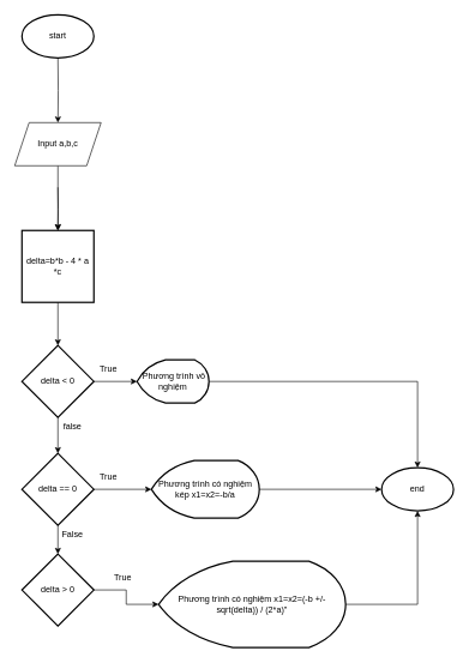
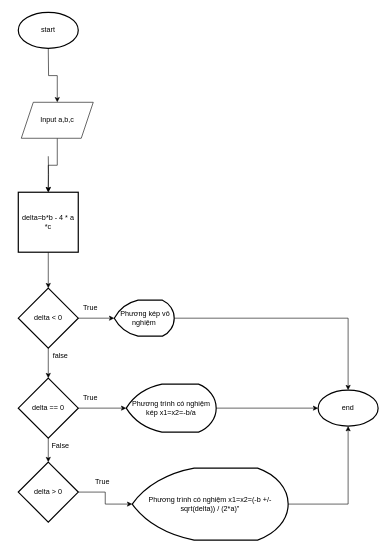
  <mxCell id="0" />
  <mxCell id="1" parent="0" />
  <mxCell id="2" style="edgeStyle=orthogonalEdgeStyle;rounded=0;orthogonalLoop=1;jettySize=auto;html=1;entryX=0.5;entryY=0;entryDx=0;entryDy=0;" parent="1" target="26" edge="1"><mxGeometry relative="1" as="geometry"><mxPoint x="80" y="160" as="targetPoint" /><mxPoint x="80" y="80" as="sourcePoint" /></mxGeometry></mxCell>
  <mxCell id="3" style="edgeStyle=orthogonalEdgeStyle;rounded=0;orthogonalLoop=1;jettySize=auto;html=1;" parent="1" target="5" edge="1"><mxGeometry relative="1" as="geometry"><mxPoint x="80" y="320" as="targetPoint" /><mxPoint x="80" y="260" as="sourcePoint" /></mxGeometry></mxCell>
  <mxCell id="4" style="edgeStyle=orthogonalEdgeStyle;rounded=0;orthogonalLoop=1;jettySize=auto;html=1;" parent="1" source="5" target="8" edge="1"><mxGeometry relative="1" as="geometry"><mxPoint x="80" y="480" as="targetPoint" /></mxGeometry></mxCell>
  <mxCell id="5" value="delta=b*b - 4 * a *c" style="whiteSpace=wrap;html=1;absoluteArcSize=1;arcSize=14;strokeWidth=2;rounded=0;" parent="1" vertex="1"><mxGeometry x="30" y="320" width="100" height="100" as="geometry" /></mxCell>
  <mxCell id="6" style="edgeStyle=orthogonalEdgeStyle;rounded=0;orthogonalLoop=1;jettySize=auto;html=1;" parent="1" source="8" target="10" edge="1"><mxGeometry relative="1" as="geometry"><mxPoint x="220" y="530" as="targetPoint" /></mxGeometry></mxCell>
  <mxCell id="7" style="edgeStyle=orthogonalEdgeStyle;rounded=0;orthogonalLoop=1;jettySize=auto;html=1;" parent="1" source="8" target="14" edge="1"><mxGeometry relative="1" as="geometry"><mxPoint x="80" y="640" as="targetPoint" /></mxGeometry></mxCell>
  <mxCell id="8" value="delta &amp;lt; 0" style="strokeWidth=2;html=1;shape=mxgraph.flowchart.decision;whiteSpace=wrap;" parent="1" vertex="1"><mxGeometry x="30" y="480" width="100" height="100" as="geometry" /></mxCell>
  <mxCell id="9" style="edgeStyle=orthogonalEdgeStyle;rounded=0;orthogonalLoop=1;jettySize=auto;html=1;entryX=0.5;entryY=0;entryDx=0;entryDy=0;entryPerimeter=0;" parent="1" source="10" target="28" edge="1"><mxGeometry relative="1" as="geometry"><mxPoint x="560" y="630" as="targetPoint" /></mxGeometry></mxCell>
- <mxCell id="10" value="&amp;nbsp;Phương trình vô nghiệm" style="strokeWidth=2;html=1;shape=mxgraph.flowchart.display;whiteSpace=wrap;" parent="1" vertex="1"><mxGeometry x="190" y="500" width="100" height="60" as="geometry" /></mxCell>
+ <mxCell id="10" value="&amp;nbsp;Phương kép vô nghiệm" style="strokeWidth=2;html=1;shape=mxgraph.flowchart.display;whiteSpace=wrap;" parent="1" vertex="1"><mxGeometry x="190" y="500" width="100" height="60" as="geometry" /></mxCell>
  <mxCell id="11" value="True" style="text;html=1;align=center;verticalAlign=middle;resizable=0;points=[];autosize=1;strokeColor=none;fillColor=none;" parent="1" vertex="1"><mxGeometry x="125" y="498" width="50" height="30" as="geometry" /></mxCell>
  <mxCell id="12" style="edgeStyle=orthogonalEdgeStyle;rounded=0;orthogonalLoop=1;jettySize=auto;html=1;" parent="1" source="14" target="16" edge="1"><mxGeometry relative="1" as="geometry"><mxPoint x="180" y="680" as="targetPoint" /></mxGeometry></mxCell>
  <mxCell id="13" style="edgeStyle=orthogonalEdgeStyle;rounded=0;orthogonalLoop=1;jettySize=auto;html=1;" parent="1" source="14" target="19" edge="1"><mxGeometry relative="1" as="geometry"><mxPoint x="80" y="800" as="targetPoint" /></mxGeometry></mxCell>
  <mxCell id="14" value="delta == 0" style="strokeWidth=2;html=1;shape=mxgraph.flowchart.decision;whiteSpace=wrap;" parent="1" vertex="1"><mxGeometry x="30" y="630" width="100" height="100" as="geometry" /></mxCell>
  <mxCell id="15" value="false" style="text;html=1;align=center;verticalAlign=middle;resizable=0;points=[];autosize=1;strokeColor=none;fillColor=none;" parent="1" vertex="1"><mxGeometry x="75" y="578" width="50" height="30" as="geometry" /></mxCell>
  <mxCell id="16" value="Phương trình có nghiệm kép x1=x2=-b/a" style="strokeWidth=2;html=1;shape=mxgraph.flowchart.display;whiteSpace=wrap;" parent="1" vertex="1"><mxGeometry x="210" y="640" width="150" height="80" as="geometry" /></mxCell>
  <mxCell id="17" value="True" style="text;html=1;align=center;verticalAlign=middle;resizable=0;points=[];autosize=1;strokeColor=none;fillColor=none;" parent="1" vertex="1"><mxGeometry x="125" y="648" width="50" height="30" as="geometry" /></mxCell>
  <mxCell id="18" style="edgeStyle=orthogonalEdgeStyle;rounded=0;orthogonalLoop=1;jettySize=auto;html=1;" parent="1" source="19" target="20" edge="1"><mxGeometry relative="1" as="geometry"><mxPoint x="210" y="820" as="targetPoint" /></mxGeometry></mxCell>
  <mxCell id="19" value="delta &amp;gt; 0" style="strokeWidth=2;html=1;shape=mxgraph.flowchart.decision;whiteSpace=wrap;" parent="1" vertex="1"><mxGeometry x="30" y="770" width="100" height="100" as="geometry" /></mxCell>
  <mxCell id="20" value="Phương trình có nghiệm x1=x2=(-b +/- sqrt(delta)) / (2*a)&quot;" style="strokeWidth=2;html=1;shape=mxgraph.flowchart.display;whiteSpace=wrap;" parent="1" vertex="1"><mxGeometry x="220" y="780" width="260" height="120" as="geometry" /></mxCell>
  <mxCell id="21" value="True" style="text;html=1;align=center;verticalAlign=middle;resizable=0;points=[];autosize=1;strokeColor=none;fillColor=none;" parent="1" vertex="1"><mxGeometry x="145" y="788" width="50" height="30" as="geometry" /></mxCell>
  <mxCell id="22" value="False" style="text;html=1;align=center;verticalAlign=middle;resizable=0;points=[];autosize=1;strokeColor=none;fillColor=none;" parent="1" vertex="1"><mxGeometry x="75" y="728" width="50" height="30" as="geometry" /></mxCell>
  <mxCell id="23" style="edgeStyle=orthogonalEdgeStyle;rounded=0;orthogonalLoop=1;jettySize=auto;html=1;entryX=0;entryY=0.5;entryDx=0;entryDy=0;entryPerimeter=0;" parent="1" source="16" target="28" edge="1"><mxGeometry relative="1" as="geometry"><mxPoint x="510" y="680" as="targetPoint" /></mxGeometry></mxCell>
  <mxCell id="24" style="edgeStyle=orthogonalEdgeStyle;rounded=0;orthogonalLoop=1;jettySize=auto;html=1;entryX=0.5;entryY=1;entryDx=0;entryDy=0;entryPerimeter=0;" parent="1" source="20" target="28" edge="1"><mxGeometry relative="1" as="geometry"><mxPoint x="560" y="730" as="targetPoint" /></mxGeometry></mxCell>
  <mxCell id="25" style="edgeStyle=orthogonalEdgeStyle;rounded=0;orthogonalLoop=1;jettySize=auto;html=1;entryX=0.5;entryY=0;entryDx=0;entryDy=0;" edge="1" parent="1" source="26" target="5"><mxGeometry relative="1" as="geometry" /></mxCell>
- <mxCell id="26" value="Input a,b,c" style="shape=parallelogram;perimeter=parallelogramPerimeter;whiteSpace=wrap;html=1;fixedSize=1;" vertex="1" parent="1"><mxGeometry x="20" y="170" width="120" height="60" as="geometry" /></mxCell>
+ <mxCell id="26" value="Input a,b,c" style="shape=parallelogram;perimeter=parallelogramPerimeter;whiteSpace=wrap;html=1;fixedSize=1;" vertex="1" parent="1"><mxGeometry x="35" y="170" width="120" height="60" as="geometry" /></mxCell>
  <mxCell id="27" value="start" style="strokeWidth=2;html=1;shape=mxgraph.flowchart.start_1;whiteSpace=wrap;" vertex="1" parent="1"><mxGeometry x="30" y="20" width="100" height="60" as="geometry" /></mxCell>
  <mxCell id="28" value="end" style="strokeWidth=2;html=1;shape=mxgraph.flowchart.start_1;whiteSpace=wrap;" vertex="1" parent="1"><mxGeometry x="530" y="650" width="100" height="60" as="geometry" /></mxCell>
